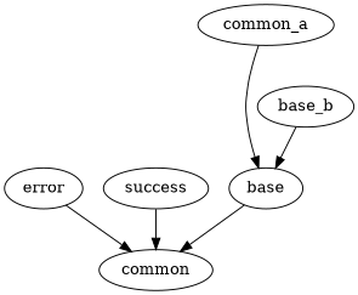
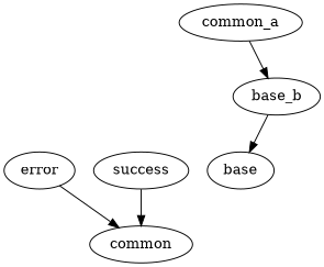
  digraph {
    base
    common
    error
    n4 [label=common_a]
    n5 [label=base_b]
    success
-   base -> common
    error -> common
-   n4 -> base
+   n4 -> n5
    n5 -> base
    success -> common
  }
